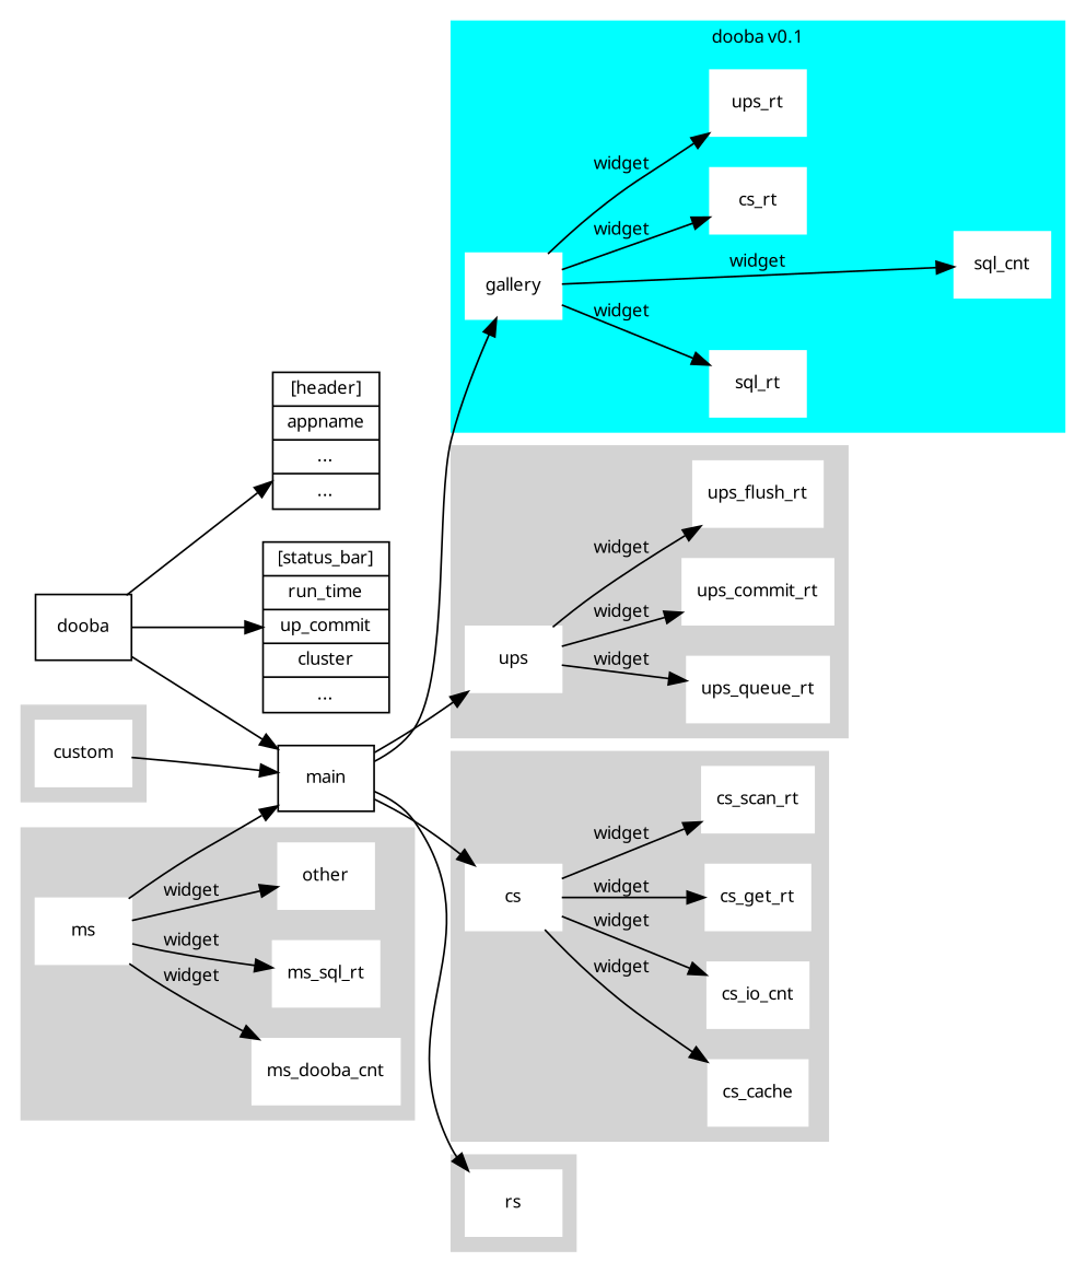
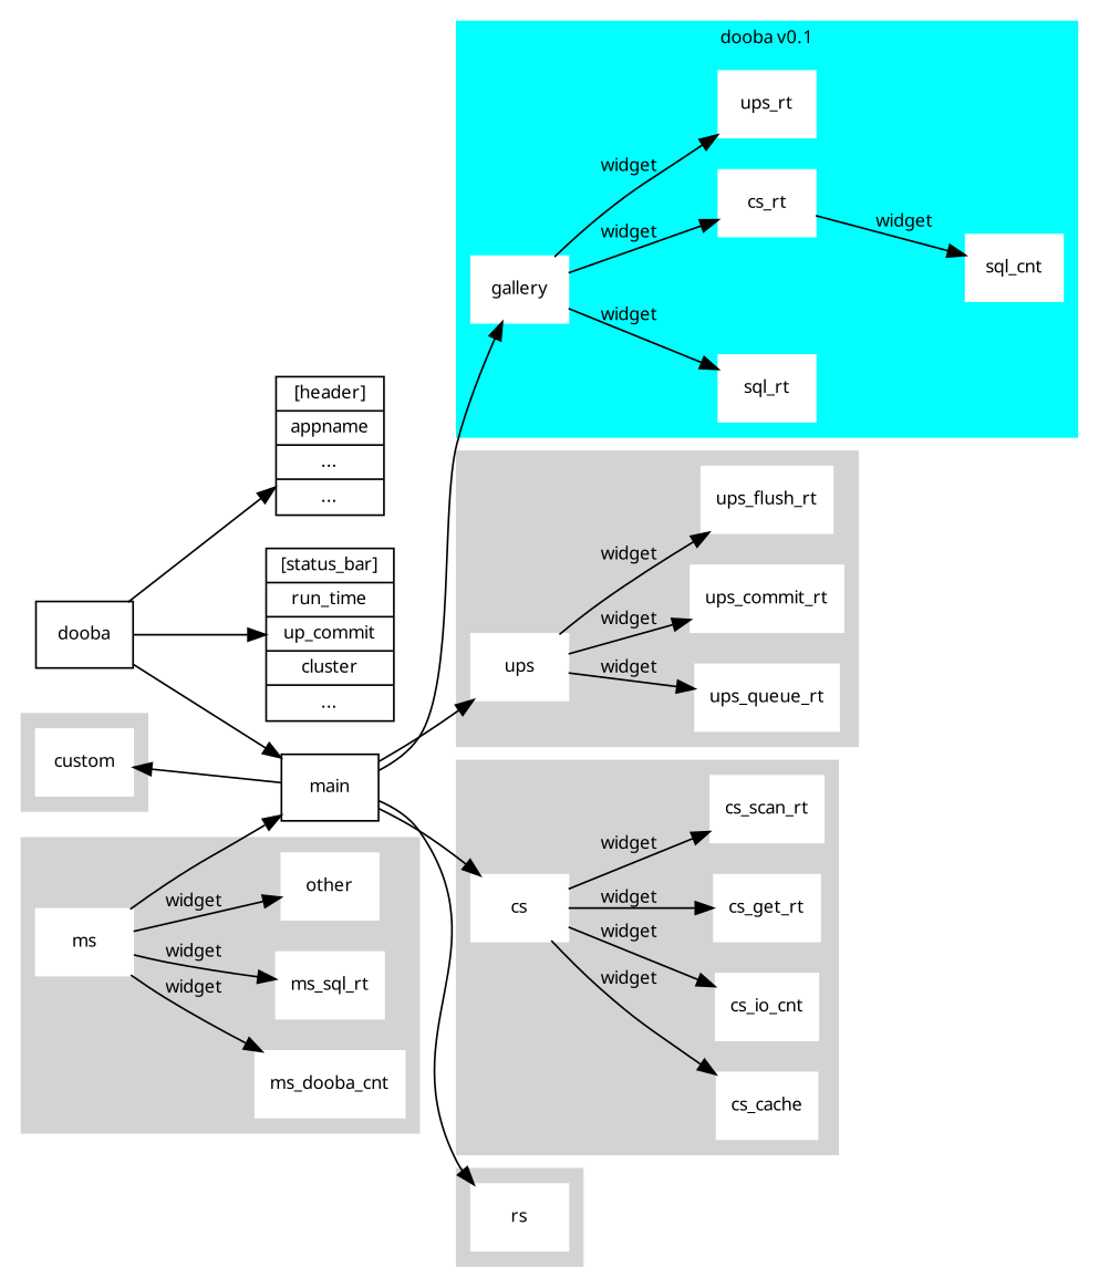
  digraph {
    compound=true
    fontname=Verdana
    fontsize=10
    rankdir=LR
    node [fontname=Verdana fontsize=10 shape=record color=white style=filled]
    edge [fontname=Verdana fontsize=10]
    n1 [label="<f0> [header] | appname | ... | ..." color="" style=""]
    n2 [label="<f0> [status_bar] | run_time | up_commit | cluster | ..." color="" style=""]
    gallery
    sql_rt
    sql_cnt
    cs_rt
    ups_rt
    ups
    ups_queue_rt
    ups_commit_rt
    ups_flush_rt
    cs
    cs_cache
    cs_io_cnt
    cs_get_rt
    cs_scan_rt
    ms
    n18 [label=ms_dooba_cnt]
    ms_sql_rt
    other
    rs
    custom
    main [color="" style=""]
    dooba [color="" style=""]
    subgraph sub_1 {
      rank=1
      n1
      n2
    }
    subgraph cluster_2 {
      color=cyan
      label="dooba v0.1"
      style=filled
      gallery
      sql_rt
      sql_cnt
      cs_rt
      ups_rt
    }
    subgraph cluster_3 {
      color=lightgrey
      style=filled
      ups
      ups_queue_rt
      ups_commit_rt
      ups_flush_rt
    }
    subgraph cluster_4 {
      color=lightgrey
      style=filled
      cs
      cs_cache
      cs_io_cnt
      cs_get_rt
      cs_scan_rt
    }
    subgraph cluster_5 {
      color=lightgrey
      style=filled
      ms
      n18
      ms_sql_rt
      other
    }
    subgraph cluster_6 {
      color=lightgrey
      style=filled
      rs
    }
    subgraph cluster_7 {
      color=lightgrey
      style=filled
      custom
    }
    gallery -> sql_rt [label=widget]
-   gallery -> sql_cnt [label=widget]
+   cs_rt -> sql_cnt [label=widget]
    gallery -> cs_rt [label=widget]
    gallery -> ups_rt [label=widget]
    ups -> ups_queue_rt [label=widget]
    ups -> ups_commit_rt [label=widget]
    ups -> ups_flush_rt [label=widget]
    cs -> cs_cache [label=widget]
    cs -> cs_io_cnt [label=widget]
    cs -> cs_get_rt [label=widget]
    cs -> cs_scan_rt [label=widget]
    ms -> n18 [label=widget]
    ms -> ms_sql_rt [label=widget]
    ms -> other [label=widget]
    ms -> main
    main -> gallery
    main -> ups
    main -> cs
    main -> rs
-   custom -> main
+   main -> custom
    dooba -> n1
    dooba -> n2
    dooba -> main
  }
